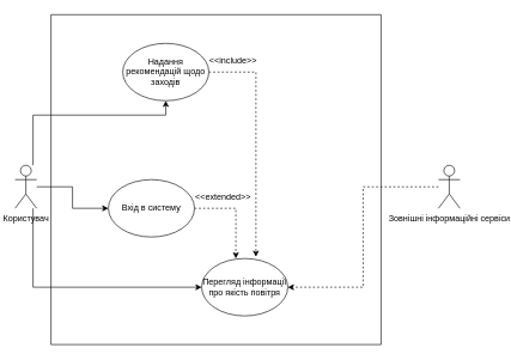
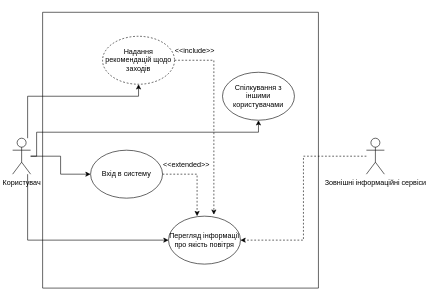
  <mxCell id="0" />
  <mxCell id="1" parent="0" />
  <mxCell id="2" style="edgeStyle=orthogonalEdgeStyle;rounded=0;orthogonalLoop=1;jettySize=auto;html=1;" edge="1" parent="1" source="6" target="10"><mxGeometry relative="1" as="geometry" /></mxCell>
  <mxCell id="3" style="edgeStyle=orthogonalEdgeStyle;rounded=0;orthogonalLoop=1;jettySize=auto;html=1;" edge="1" parent="1" source="6" target="13"><mxGeometry relative="1" as="geometry"><Array as="points"><mxPoint x="45" y="160" /><mxPoint x="230" y="160" /></Array></mxGeometry></mxCell>
+ <mxCell id="4" style="edgeStyle=orthogonalEdgeStyle;rounded=0;orthogonalLoop=1;jettySize=auto;html=1;" edge="1" parent="1" source="6" target="14"><mxGeometry relative="1" as="geometry"><Array as="points"><mxPoint x="60" y="220" /><mxPoint x="430" y="220" /></Array></mxGeometry></mxCell>
  <mxCell id="5" style="edgeStyle=orthogonalEdgeStyle;rounded=0;orthogonalLoop=1;jettySize=auto;html=1;" edge="1" parent="1" source="6" target="11"><mxGeometry relative="1" as="geometry"><Array as="points"><mxPoint x="45" y="400" /></Array></mxGeometry></mxCell>
  <mxCell id="6" value="Користувач" style="shape=umlActor;verticalLabelPosition=bottom;verticalAlign=top;html=1;outlineConnect=0;" vertex="1" parent="1"><mxGeometry x="20" y="230" width="30" height="60" as="geometry" /></mxCell>
  <mxCell id="7" style="edgeStyle=orthogonalEdgeStyle;rounded=0;orthogonalLoop=1;jettySize=auto;html=1;entryX=1;entryY=0.5;entryDx=0;entryDy=0;dashed=1;" edge="1" parent="1" source="8" target="11"><mxGeometry relative="1" as="geometry" /></mxCell>
  <mxCell id="8" value="Зовнішні інформаційні сервіси" style="shape=umlActor;verticalLabelPosition=bottom;verticalAlign=top;html=1;outlineConnect=0;" vertex="1" parent="1"><mxGeometry x="610" y="230" width="30" height="60" as="geometry" /></mxCell>
  <mxCell id="9" style="edgeStyle=orthogonalEdgeStyle;rounded=0;orthogonalLoop=1;jettySize=auto;html=1;entryX=0.397;entryY=0;entryDx=0;entryDy=0;entryPerimeter=0;dashed=1;" edge="1" parent="1" source="10" target="11"><mxGeometry relative="1" as="geometry" /></mxCell>
  <mxCell id="10" value="Вхід в систему" style="ellipse;whiteSpace=wrap;html=1;" vertex="1" parent="1"><mxGeometry x="150" y="250" width="120" height="80" as="geometry" /></mxCell>
  <mxCell id="11" value="Перегляд інформації про якість повітря" style="ellipse;whiteSpace=wrap;html=1;" vertex="1" parent="1"><mxGeometry x="280" y="360" width="120" height="80" as="geometry" /></mxCell>
  <mxCell id="12" style="edgeStyle=orthogonalEdgeStyle;rounded=0;orthogonalLoop=1;jettySize=auto;html=1;dashed=1;entryX=0.63;entryY=-0.03;entryDx=0;entryDy=0;entryPerimeter=0;" edge="1" parent="1" source="13" target="11"><mxGeometry relative="1" as="geometry"><mxPoint x="350" y="350" as="targetPoint" /><Array as="points"><mxPoint x="356" y="100" /></Array></mxGeometry></mxCell>
- <mxCell id="13" value="Надання рекомендацій щодо заходів" style="ellipse;whiteSpace=wrap;html=1;" vertex="1" parent="1"><mxGeometry x="170" y="60" width="120" height="80" as="geometry" /></mxCell>
+ <mxCell id="13" value="Надання рекомендацій щодо заходів" style="ellipse;whiteSpace=wrap;html=1;dashed=1;" vertex="1" parent="1"><mxGeometry x="170" y="60" width="120" height="80" as="geometry" /></mxCell>
+ <mxCell id="14" value="Спілкування з іншими користувачами" style="ellipse;whiteSpace=wrap;html=1;" vertex="1" parent="1"><mxGeometry x="370" y="120" width="120" height="80" as="geometry" /></mxCell>
  <mxCell id="15" value="&amp;lt;&amp;lt;include&amp;gt;&amp;gt;" style="text;html=1;strokeColor=none;fillColor=none;align=center;verticalAlign=middle;whiteSpace=wrap;rounded=0;" vertex="1" parent="1"><mxGeometry x="294" y="70" width="60" height="30" as="geometry" /></mxCell>
  <mxCell id="16" value="&amp;lt;&amp;lt;extended&amp;gt;&amp;gt;" style="text;html=1;strokeColor=none;fillColor=none;align=center;verticalAlign=middle;whiteSpace=wrap;rounded=0;" vertex="1" parent="1"><mxGeometry x="280" y="260" width="60" height="30" as="geometry" /></mxCell>
  <mxCell id="17" value="" style="swimlane;startSize=0;" vertex="1" parent="1"><mxGeometry x="70" y="20" width="460" height="460" as="geometry"><mxRectangle x="130" y="80" width="50" height="40" as="alternateBounds" /></mxGeometry></mxCell>
